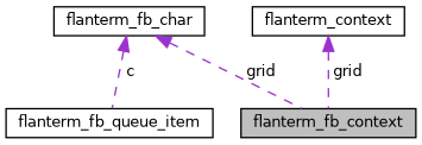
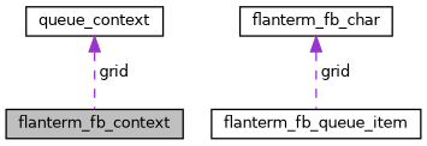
  digraph {
    node [color=black fillcolor=white fontname=Helvetica fontsize=10 shape=record style=filled]
    edge [color=darkorchid3 dir=back fontname=Helvetica fontsize=10 labelfontname=Helvetica labelfontsize=10 style=dashed]
    n1 [fillcolor=grey75 fontcolor=black height=0.2 label=flanterm_fb_context width=0.4]
    n2 [height=0.2 label=flanterm_fb_char width=0.4]
    n3 [height=0.2 label=flanterm_fb_queue_item width=0.4]
-   n4 [height=0.2 label=flanterm_context width=0.4]
-   n2 -> n1 [label=" grid"]
-   n2 -> n3 [label=" c"]
+   n4 [height=0.2 label=queue_context width=0.4]
+   n2 -> n3 [label=" grid"]
    n4 -> n1 [label=" grid"]
  }
